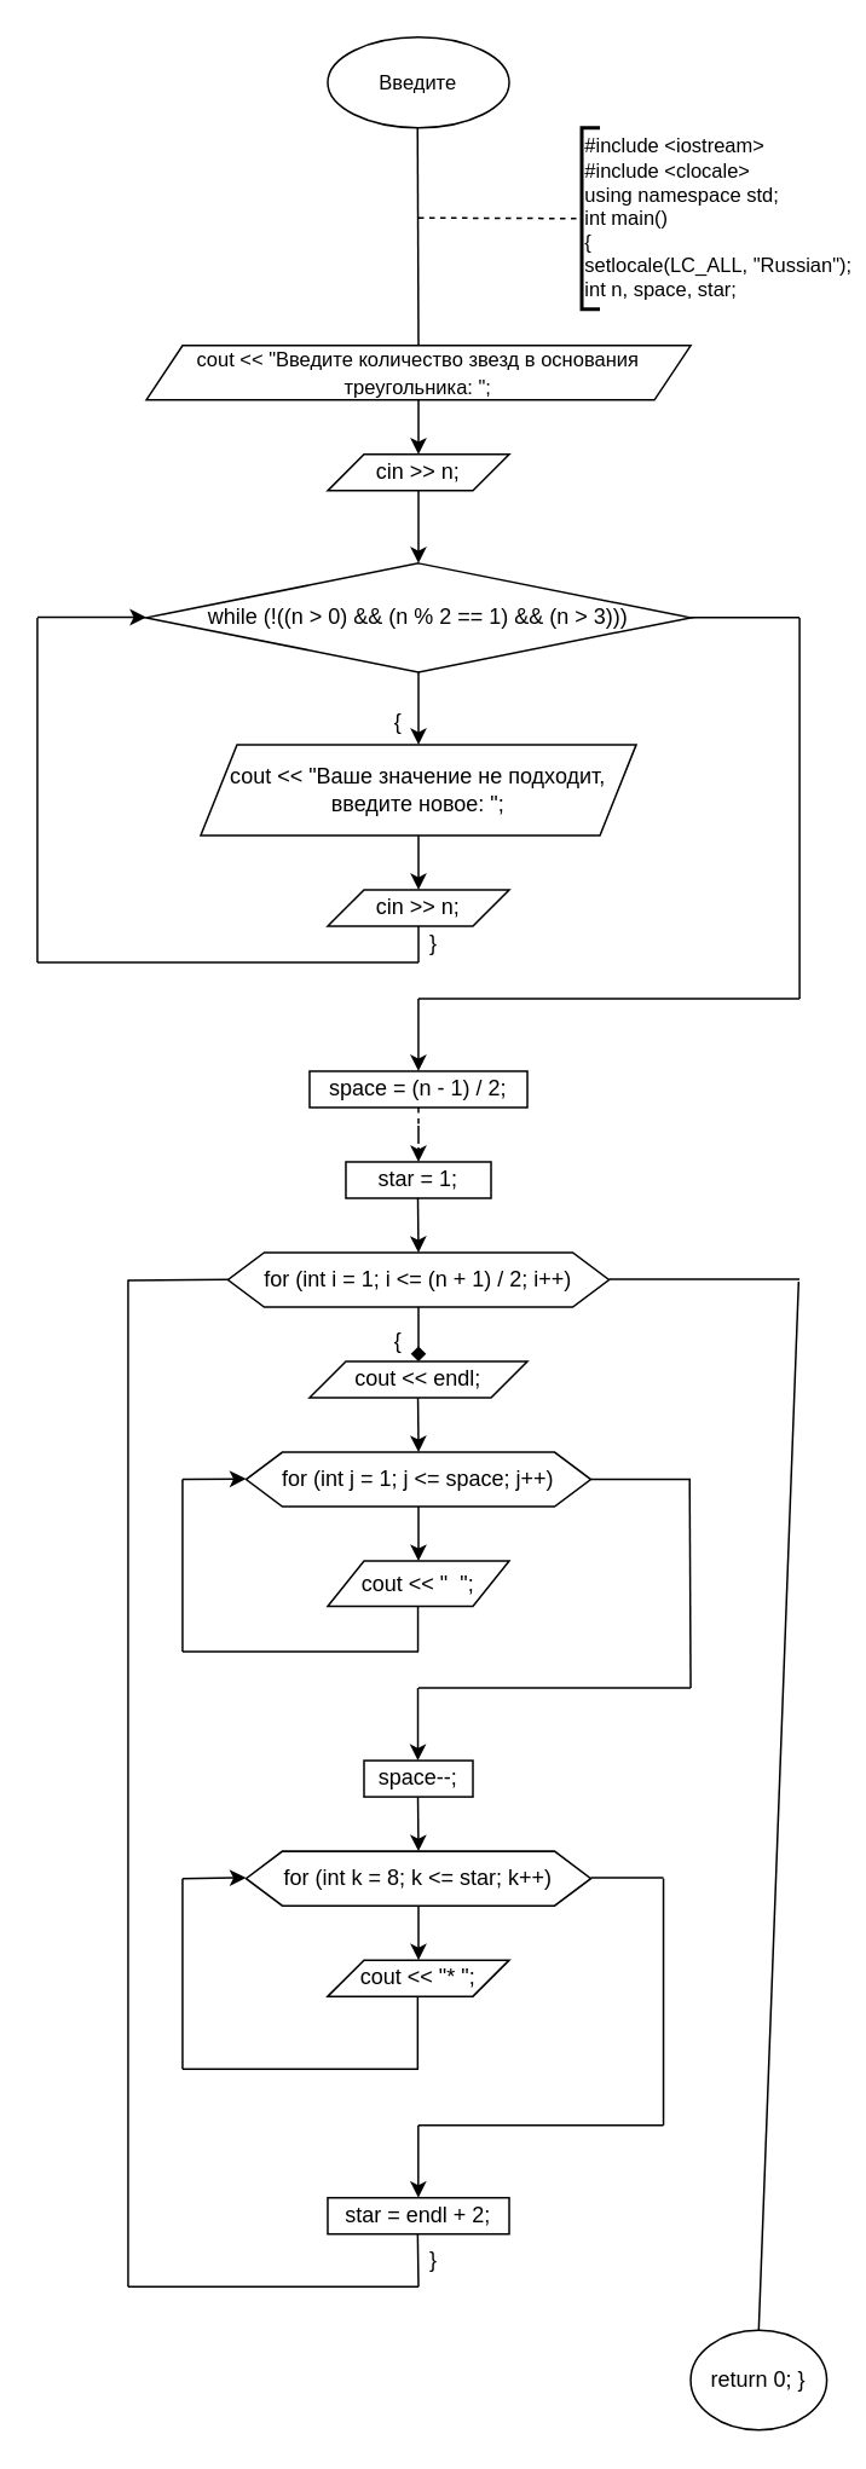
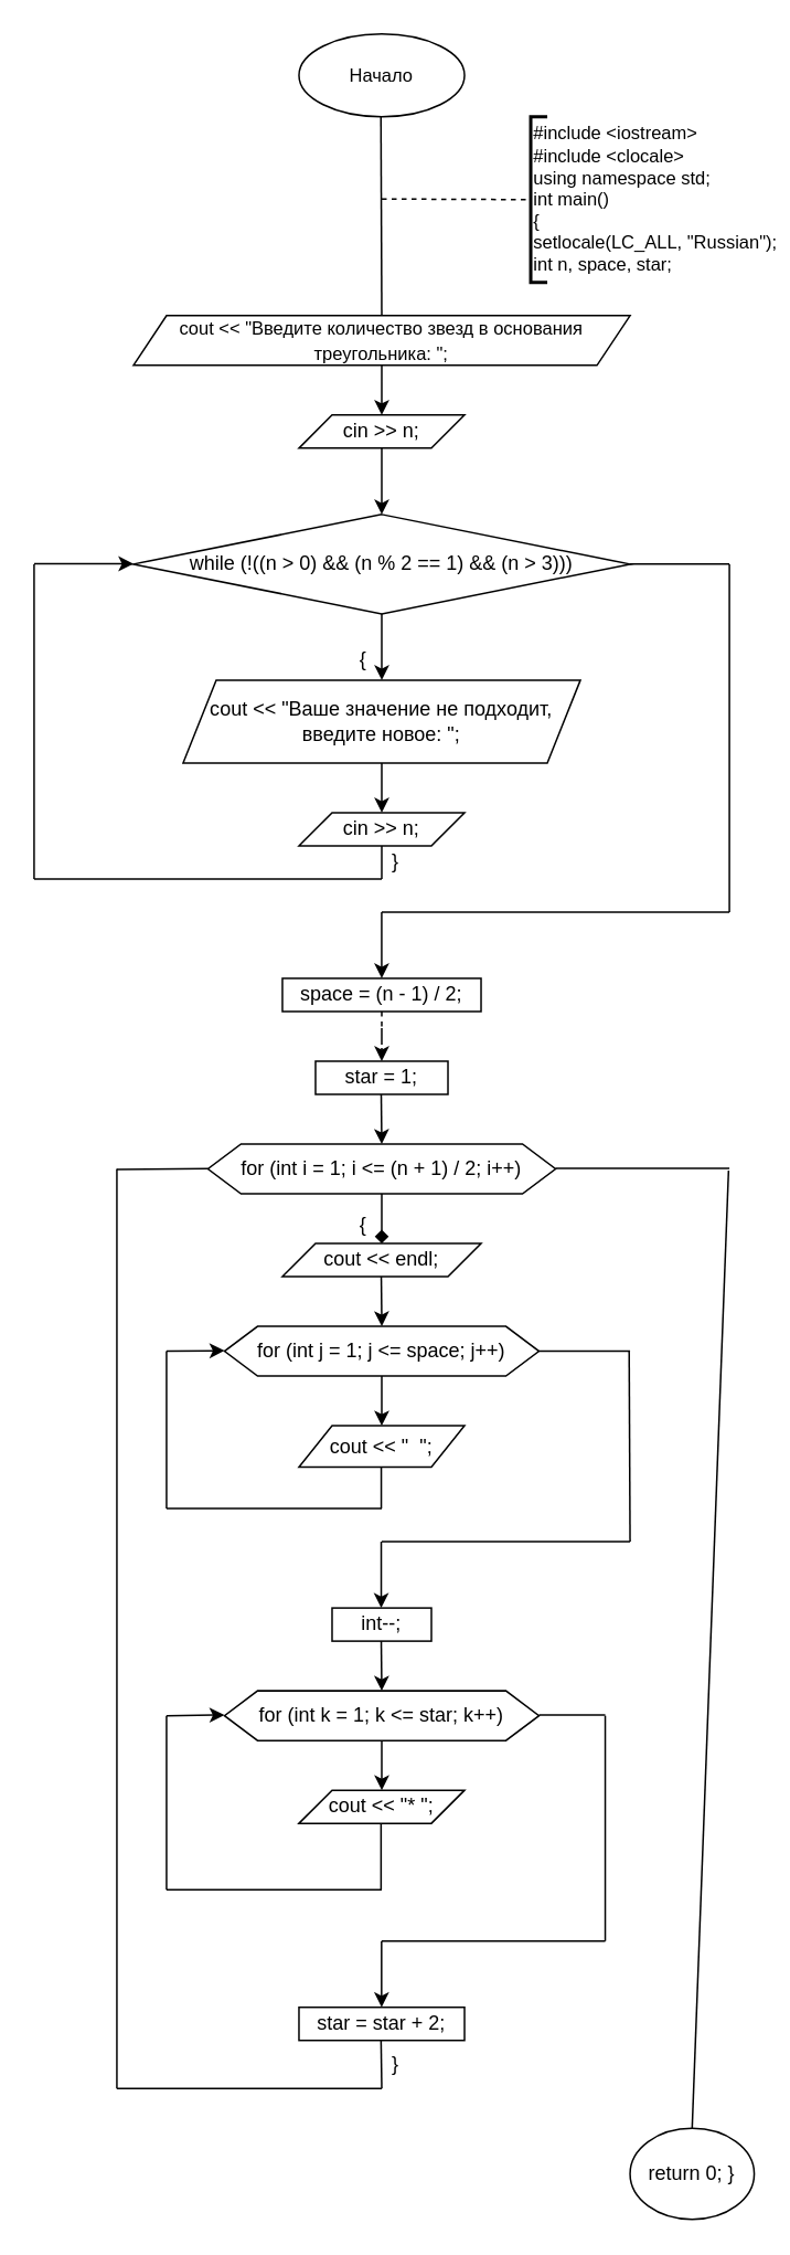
  <mxCell id="0" />
  <mxCell id="1" parent="0" />
- <mxCell id="2" value="&lt;font style=&quot;font-size: 11px;&quot;&gt;Введите&lt;/font&gt;" style="ellipse;whiteSpace=wrap;html=1;fillColor=none;" vertex="1" parent="1"><mxGeometry x="180" y="20" width="100" height="50" as="geometry" /></mxCell>
+ <mxCell id="2" value="&lt;font style=&quot;font-size: 11px;&quot;&gt;Начало&lt;/font&gt;" style="ellipse;whiteSpace=wrap;html=1;fillColor=none;" vertex="1" parent="1"><mxGeometry x="180" y="20" width="100" height="50" as="geometry" /></mxCell>
  <mxCell id="3" value="" style="endArrow=none;html=1;rounded=0;" edge="1" parent="1"><mxGeometry width="50" height="50" relative="1" as="geometry"><mxPoint x="230" y="190" as="sourcePoint" /><mxPoint x="229.5" y="70" as="targetPoint" /></mxGeometry></mxCell>
  <mxCell id="4" value="" style="endArrow=none;dashed=1;html=1;rounded=0;" edge="1" parent="1" target="5"><mxGeometry width="50" height="50" relative="1" as="geometry"><mxPoint x="230" y="119.6" as="sourcePoint" /><mxPoint x="300" y="119.95" as="targetPoint" /></mxGeometry></mxCell>
  <mxCell id="5" value="&lt;div style=&quot;font-size: 11px;&quot;&gt;&lt;div style=&quot;border-color: var(--border-color);&quot;&gt;&lt;font style=&quot;border-color: var(--border-color);&quot;&gt;#include &amp;lt;iostream&amp;gt;&lt;/font&gt;&lt;/div&gt;&lt;div style=&quot;border-color: var(--border-color);&quot;&gt;&lt;font style=&quot;border-color: var(--border-color);&quot;&gt;#include &amp;lt;clocale&amp;gt;&lt;/font&gt;&lt;/div&gt;&lt;div style=&quot;border-color: var(--border-color);&quot;&gt;&lt;font style=&quot;border-color: var(--border-color);&quot;&gt;using namespace std;&lt;/font&gt;&lt;/div&gt;&lt;div style=&quot;border-color: var(--border-color);&quot;&gt;&lt;font style=&quot;border-color: var(--border-color);&quot;&gt;int main()&lt;/font&gt;&lt;/div&gt;&lt;div style=&quot;border-color: var(--border-color);&quot;&gt;&lt;font style=&quot;border-color: var(--border-color);&quot;&gt;{&lt;/font&gt;&lt;/div&gt;&lt;div style=&quot;border-color: var(--border-color);&quot;&gt;&lt;font style=&quot;border-color: var(--border-color);&quot;&gt;setlocale(LC_ALL, &quot;Russian&quot;);&lt;/font&gt;&lt;/div&gt;&lt;div style=&quot;border-color: var(--border-color);&quot;&gt;&lt;span style=&quot;border-color: var(--border-color); background-color: initial;&quot;&gt;int n, space, star;&lt;/span&gt;&lt;/div&gt;&lt;/div&gt;" style="strokeWidth=2;html=1;shape=mxgraph.flowchart.annotation_1;align=left;pointerEvents=1;" vertex="1" parent="1"><mxGeometry x="320" y="70" width="10" height="100" as="geometry" /></mxCell>
  <mxCell id="6" value="" style="edgeStyle=orthogonalEdgeStyle;rounded=0;orthogonalLoop=1;jettySize=auto;html=1;" edge="1" parent="1" source="7" target="9"><mxGeometry relative="1" as="geometry" /></mxCell>
  <mxCell id="7" value="&lt;font style=&quot;font-size: 11px;&quot;&gt;cout &amp;lt;&amp;lt; &quot;Введите количество звезд в основания треугольника: &quot;;&lt;/font&gt;" style="shape=parallelogram;perimeter=parallelogramPerimeter;whiteSpace=wrap;html=1;fixedSize=1;fillColor=none;" vertex="1" parent="1"><mxGeometry x="80" y="190" width="300" height="30" as="geometry" /></mxCell>
  <mxCell id="8" value="" style="edgeStyle=orthogonalEdgeStyle;rounded=0;orthogonalLoop=1;jettySize=auto;html=1;" edge="1" parent="1" source="9" target="11"><mxGeometry relative="1" as="geometry" /></mxCell>
  <mxCell id="9" value="cin &amp;gt;&amp;gt; n;" style="shape=parallelogram;perimeter=parallelogramPerimeter;whiteSpace=wrap;html=1;fixedSize=1;fillColor=none;" vertex="1" parent="1"><mxGeometry x="180" y="250" width="100" height="20" as="geometry" /></mxCell>
  <mxCell id="10" value="" style="edgeStyle=orthogonalEdgeStyle;rounded=0;orthogonalLoop=1;jettySize=auto;html=1;" edge="1" parent="1" source="11" target="13"><mxGeometry relative="1" as="geometry" /></mxCell>
  <mxCell id="11" value="while (!((n &amp;gt; 0) &amp;amp;&amp;amp; (n % 2 == 1) &amp;amp;&amp;amp; (n &amp;gt; 3)))" style="rhombus;whiteSpace=wrap;html=1;fillColor=none;" vertex="1" parent="1"><mxGeometry x="80" y="310" width="300" height="60" as="geometry" /></mxCell>
  <mxCell id="12" value="" style="edgeStyle=orthogonalEdgeStyle;rounded=0;orthogonalLoop=1;jettySize=auto;html=1;" edge="1" parent="1" source="13" target="14"><mxGeometry relative="1" as="geometry" /></mxCell>
  <mxCell id="13" value="cout &amp;lt;&amp;lt; &quot;Ваше значение не подходит, введите новое: &quot;;" style="shape=parallelogram;perimeter=parallelogramPerimeter;whiteSpace=wrap;html=1;fixedSize=1;fillColor=none;size=20;" vertex="1" parent="1"><mxGeometry x="110" y="410" width="240" height="50" as="geometry" /></mxCell>
  <mxCell id="14" value="cin &amp;gt;&amp;gt; n;" style="shape=parallelogram;perimeter=parallelogramPerimeter;whiteSpace=wrap;html=1;fixedSize=1;fillColor=none;" vertex="1" parent="1"><mxGeometry x="180" y="490" width="100" height="20" as="geometry" /></mxCell>
  <mxCell id="15" value="" style="endArrow=none;html=1;rounded=0;" edge="1" parent="1"><mxGeometry width="50" height="50" relative="1" as="geometry"><mxPoint x="230" y="530" as="sourcePoint" /><mxPoint x="230" y="510" as="targetPoint" /></mxGeometry></mxCell>
  <mxCell id="16" value="" style="endArrow=none;html=1;rounded=0;" edge="1" parent="1"><mxGeometry width="50" height="50" relative="1" as="geometry"><mxPoint x="20" y="530" as="sourcePoint" /><mxPoint x="230" y="530" as="targetPoint" /></mxGeometry></mxCell>
  <mxCell id="17" value="" style="endArrow=none;html=1;rounded=0;" edge="1" parent="1"><mxGeometry width="50" height="50" relative="1" as="geometry"><mxPoint x="20" y="530" as="sourcePoint" /><mxPoint x="20" y="340" as="targetPoint" /></mxGeometry></mxCell>
  <mxCell id="18" value="" style="endArrow=classic;html=1;rounded=0;" edge="1" parent="1"><mxGeometry width="50" height="50" relative="1" as="geometry"><mxPoint x="20" y="339.77" as="sourcePoint" /><mxPoint x="80" y="339.77" as="targetPoint" /></mxGeometry></mxCell>
  <mxCell id="19" value="" style="endArrow=none;html=1;rounded=0;" edge="1" parent="1"><mxGeometry width="50" height="50" relative="1" as="geometry"><mxPoint x="380" y="339.91" as="sourcePoint" /><mxPoint x="440" y="339.91" as="targetPoint" /></mxGeometry></mxCell>
  <mxCell id="20" value="" style="endArrow=none;html=1;rounded=0;" edge="1" parent="1"><mxGeometry width="50" height="50" relative="1" as="geometry"><mxPoint x="440" y="550" as="sourcePoint" /><mxPoint x="440" y="340" as="targetPoint" /></mxGeometry></mxCell>
  <mxCell id="21" value="" style="endArrow=none;html=1;rounded=0;" edge="1" parent="1"><mxGeometry width="50" height="50" relative="1" as="geometry"><mxPoint x="230" y="550" as="sourcePoint" /><mxPoint x="440" y="550" as="targetPoint" /></mxGeometry></mxCell>
  <mxCell id="22" value="" style="endArrow=classic;html=1;rounded=0;" edge="1" parent="1"><mxGeometry width="50" height="50" relative="1" as="geometry"><mxPoint x="229.96" y="550" as="sourcePoint" /><mxPoint x="229.96" y="590" as="targetPoint" /></mxGeometry></mxCell>
  <mxCell id="23" value="" style="edgeStyle=orthogonalEdgeStyle;rounded=0;orthogonalLoop=1;jettySize=auto;html=1;dashed=1;" edge="1" parent="1" source="24" target="25"><mxGeometry relative="1" as="geometry" /></mxCell>
  <mxCell id="24" value="space = (n - 1) / 2;" style="rounded=0;whiteSpace=wrap;html=1;fillColor=none;" vertex="1" parent="1"><mxGeometry x="170" y="590" width="120" height="20" as="geometry" /></mxCell>
  <mxCell id="25" value="star = 1;" style="whiteSpace=wrap;html=1;fillColor=none;rounded=0;" vertex="1" parent="1"><mxGeometry x="190" y="640" width="80" height="20" as="geometry" /></mxCell>
  <mxCell id="26" value="" style="edgeStyle=orthogonalEdgeStyle;rounded=0;orthogonalLoop=1;jettySize=auto;html=1;endArrow=diamond;" edge="1" parent="1" source="27" target="29"><mxGeometry relative="1" as="geometry" /></mxCell>
  <mxCell id="27" value="for (int i = 1; i &amp;lt;= (n + 1) / 2; i++)" style="shape=hexagon;perimeter=hexagonPerimeter2;whiteSpace=wrap;html=1;fixedSize=1;fillColor=none;" vertex="1" parent="1"><mxGeometry x="125" y="690" width="210" height="30" as="geometry" /></mxCell>
  <mxCell id="28" value="" style="endArrow=classic;html=1;rounded=0;" edge="1" parent="1"><mxGeometry width="50" height="50" relative="1" as="geometry"><mxPoint x="229.67" y="660" as="sourcePoint" /><mxPoint x="230" y="690" as="targetPoint" /></mxGeometry></mxCell>
  <mxCell id="29" value="cout &amp;lt;&amp;lt; endl;" style="shape=parallelogram;perimeter=parallelogramPerimeter;whiteSpace=wrap;html=1;fixedSize=1;fillColor=none;" vertex="1" parent="1"><mxGeometry x="170" y="750" width="120" height="20" as="geometry" /></mxCell>
  <mxCell id="30" value="" style="endArrow=classic;html=1;rounded=0;" edge="1" parent="1"><mxGeometry width="50" height="50" relative="1" as="geometry"><mxPoint x="229.71" y="770" as="sourcePoint" /><mxPoint x="230.04" y="800" as="targetPoint" /></mxGeometry></mxCell>
  <mxCell id="31" value="" style="edgeStyle=orthogonalEdgeStyle;rounded=0;orthogonalLoop=1;jettySize=auto;html=1;" edge="1" parent="1" source="32" target="33"><mxGeometry relative="1" as="geometry" /></mxCell>
  <mxCell id="32" value="for (int j = 1; j &amp;lt;= space; j++)" style="shape=hexagon;perimeter=hexagonPerimeter2;whiteSpace=wrap;html=1;fixedSize=1;fillColor=none;" vertex="1" parent="1"><mxGeometry x="135" y="800" width="190" height="30" as="geometry" /></mxCell>
  <mxCell id="33" value="cout &amp;lt;&amp;lt; &quot;&amp;nbsp; &quot;;" style="shape=parallelogram;perimeter=parallelogramPerimeter;whiteSpace=wrap;html=1;fixedSize=1;fillColor=none;" vertex="1" parent="1"><mxGeometry x="180" y="860" width="100" height="25" as="geometry" /></mxCell>
  <mxCell id="34" value="" style="endArrow=none;html=1;rounded=0;" edge="1" parent="1"><mxGeometry width="50" height="50" relative="1" as="geometry"><mxPoint x="229.71" y="910" as="sourcePoint" /><mxPoint x="229.71" y="885" as="targetPoint" /></mxGeometry></mxCell>
  <mxCell id="35" value="" style="endArrow=none;html=1;rounded=0;" edge="1" parent="1"><mxGeometry width="50" height="50" relative="1" as="geometry"><mxPoint x="100" y="910" as="sourcePoint" /><mxPoint x="230" y="910" as="targetPoint" /></mxGeometry></mxCell>
  <mxCell id="36" value="" style="endArrow=none;html=1;rounded=0;" edge="1" parent="1"><mxGeometry width="50" height="50" relative="1" as="geometry"><mxPoint x="100" y="910" as="sourcePoint" /><mxPoint x="100" y="815" as="targetPoint" /></mxGeometry></mxCell>
  <mxCell id="37" value="" style="endArrow=classic;html=1;rounded=0;" edge="1" parent="1"><mxGeometry width="50" height="50" relative="1" as="geometry"><mxPoint x="100" y="815" as="sourcePoint" /><mxPoint x="135" y="814.71" as="targetPoint" /></mxGeometry></mxCell>
  <mxCell id="38" value="" style="endArrow=none;html=1;rounded=0;" edge="1" parent="1"><mxGeometry width="50" height="50" relative="1" as="geometry"><mxPoint x="325" y="814.96" as="sourcePoint" /><mxPoint x="380" y="815" as="targetPoint" /></mxGeometry></mxCell>
  <mxCell id="39" value="" style="endArrow=none;html=1;rounded=0;" edge="1" parent="1"><mxGeometry width="50" height="50" relative="1" as="geometry"><mxPoint x="380" y="930" as="sourcePoint" /><mxPoint x="379.44" y="815" as="targetPoint" /></mxGeometry></mxCell>
  <mxCell id="40" value="" style="endArrow=none;html=1;rounded=0;" edge="1" parent="1"><mxGeometry width="50" height="50" relative="1" as="geometry"><mxPoint x="230" y="930" as="sourcePoint" /><mxPoint x="380" y="930" as="targetPoint" /></mxGeometry></mxCell>
  <mxCell id="41" value="" style="endArrow=classic;html=1;rounded=0;" edge="1" parent="1"><mxGeometry width="50" height="50" relative="1" as="geometry"><mxPoint x="229.69" y="930" as="sourcePoint" /><mxPoint x="229.69" y="970" as="targetPoint" /></mxGeometry></mxCell>
- <mxCell id="42" value="space--;" style="rounded=0;whiteSpace=wrap;html=1;fillColor=none;" vertex="1" parent="1"><mxGeometry x="200" y="970" width="60" height="20" as="geometry" /></mxCell>
+ <mxCell id="42" value="int--;" style="rounded=0;whiteSpace=wrap;html=1;fillColor=none;" vertex="1" parent="1"><mxGeometry x="200" y="970" width="60" height="20" as="geometry" /></mxCell>
  <mxCell id="43" value="" style="endArrow=classic;html=1;rounded=0;" edge="1" parent="1"><mxGeometry width="50" height="50" relative="1" as="geometry"><mxPoint x="229.69" y="990" as="sourcePoint" /><mxPoint x="230" y="1020" as="targetPoint" /></mxGeometry></mxCell>
  <mxCell id="44" value="" style="edgeStyle=orthogonalEdgeStyle;rounded=0;orthogonalLoop=1;jettySize=auto;html=1;" edge="1" parent="1" source="45" target="46"><mxGeometry relative="1" as="geometry" /></mxCell>
- <mxCell id="45" value="for (int k = 8; k &amp;lt;= star; k++)" style="shape=hexagon;perimeter=hexagonPerimeter2;whiteSpace=wrap;html=1;fixedSize=1;fillColor=none;" vertex="1" parent="1"><mxGeometry x="135" y="1020" width="190" height="30" as="geometry" /></mxCell>
+ <mxCell id="45" value="for (int k = 1; k &amp;lt;= star; k++)" style="shape=hexagon;perimeter=hexagonPerimeter2;whiteSpace=wrap;html=1;fixedSize=1;fillColor=none;" vertex="1" parent="1"><mxGeometry x="135" y="1020" width="190" height="30" as="geometry" /></mxCell>
  <mxCell id="46" value="cout &amp;lt;&amp;lt; &quot;* &quot;;" style="shape=parallelogram;perimeter=parallelogramPerimeter;whiteSpace=wrap;html=1;fixedSize=1;fillColor=none;" vertex="1" parent="1"><mxGeometry x="180" y="1080" width="100" height="20" as="geometry" /></mxCell>
- <mxCell id="47" value="star = endl + 2;" style="whiteSpace=wrap;html=1;fillColor=none;" vertex="1" parent="1"><mxGeometry x="180" y="1211" width="100" height="20" as="geometry" /></mxCell>
+ <mxCell id="47" value="star = star + 2;" style="whiteSpace=wrap;html=1;fillColor=none;" vertex="1" parent="1"><mxGeometry x="180" y="1211" width="100" height="20" as="geometry" /></mxCell>
  <mxCell id="48" value="" style="endArrow=none;html=1;rounded=0;" edge="1" parent="1"><mxGeometry width="50" height="50" relative="1" as="geometry"><mxPoint x="365" y="1034.6" as="sourcePoint" /><mxPoint x="325" y="1034.6" as="targetPoint" /></mxGeometry></mxCell>
  <mxCell id="49" value="" style="endArrow=none;html=1;rounded=0;" edge="1" parent="1"><mxGeometry width="50" height="50" relative="1" as="geometry"><mxPoint x="70" y="1260" as="sourcePoint" /><mxPoint x="230" y="1260" as="targetPoint" /></mxGeometry></mxCell>
  <mxCell id="50" value="" style="endArrow=none;html=1;rounded=0;" edge="1" parent="1"><mxGeometry width="50" height="50" relative="1" as="geometry"><mxPoint x="70" y="1260" as="sourcePoint" /><mxPoint x="70" y="705" as="targetPoint" /></mxGeometry></mxCell>
  <mxCell id="51" value="" style="endArrow=none;html=1;rounded=0;" edge="1" parent="1"><mxGeometry width="50" height="50" relative="1" as="geometry"><mxPoint x="70" y="705.25" as="sourcePoint" /><mxPoint x="125" y="704.75" as="targetPoint" /></mxGeometry></mxCell>
  <mxCell id="52" value="" style="endArrow=none;html=1;rounded=0;" edge="1" parent="1"><mxGeometry width="50" height="50" relative="1" as="geometry"><mxPoint x="335" y="704.71" as="sourcePoint" /><mxPoint x="440" y="704.71" as="targetPoint" /></mxGeometry></mxCell>
  <mxCell id="53" value="" style="endArrow=none;html=1;rounded=0;exitX=0.5;exitY=0;exitDx=0;exitDy=0;" edge="1" parent="1" source="54"><mxGeometry width="50" height="50" relative="1" as="geometry"><mxPoint x="440" y="1280" as="sourcePoint" /><mxPoint x="439.5" y="706" as="targetPoint" /></mxGeometry></mxCell>
  <mxCell id="54" value="return 0; }" style="ellipse;whiteSpace=wrap;html=1;fillColor=none;" vertex="1" parent="1"><mxGeometry x="380" y="1284" width="75" height="55" as="geometry" /></mxCell>
  <mxCell id="55" value="{" style="text;html=1;strokeColor=none;fillColor=none;align=center;verticalAlign=middle;whiteSpace=wrap;rounded=0;" vertex="1" parent="1"><mxGeometry x="214" y="383" width="10" height="30" as="geometry" /></mxCell>
  <mxCell id="56" value="}" style="text;html=1;strokeColor=none;fillColor=none;align=center;verticalAlign=middle;whiteSpace=wrap;rounded=0;" vertex="1" parent="1"><mxGeometry x="232" y="505" width="13" height="30" as="geometry" /></mxCell>
  <mxCell id="57" value="{" style="text;html=1;strokeColor=none;fillColor=none;align=center;verticalAlign=middle;whiteSpace=wrap;rounded=0;" vertex="1" parent="1"><mxGeometry x="214" y="724" width="10" height="30" as="geometry" /></mxCell>
  <mxCell id="58" value="" style="endArrow=none;html=1;rounded=0;" edge="1" parent="1"><mxGeometry width="50" height="50" relative="1" as="geometry"><mxPoint x="229.57" y="1140" as="sourcePoint" /><mxPoint x="229.57" y="1100" as="targetPoint" /></mxGeometry></mxCell>
  <mxCell id="59" value="" style="endArrow=none;html=1;rounded=0;" edge="1" parent="1"><mxGeometry width="50" height="50" relative="1" as="geometry"><mxPoint x="100" y="1140" as="sourcePoint" /><mxPoint x="230" y="1140" as="targetPoint" /></mxGeometry></mxCell>
  <mxCell id="60" value="" style="endArrow=none;html=1;rounded=0;" edge="1" parent="1"><mxGeometry width="50" height="50" relative="1" as="geometry"><mxPoint x="100" y="1140" as="sourcePoint" /><mxPoint x="100" y="1035" as="targetPoint" /></mxGeometry></mxCell>
  <mxCell id="61" value="" style="endArrow=classic;html=1;rounded=0;" edge="1" parent="1"><mxGeometry width="50" height="50" relative="1" as="geometry"><mxPoint x="100" y="1035" as="sourcePoint" /><mxPoint x="135" y="1034.57" as="targetPoint" /></mxGeometry></mxCell>
  <mxCell id="62" value="" style="endArrow=none;html=1;rounded=0;" edge="1" parent="1"><mxGeometry width="50" height="50" relative="1" as="geometry"><mxPoint x="365" y="1171" as="sourcePoint" /><mxPoint x="365" y="1035" as="targetPoint" /></mxGeometry></mxCell>
  <mxCell id="63" value="" style="endArrow=none;html=1;rounded=0;" edge="1" parent="1"><mxGeometry width="50" height="50" relative="1" as="geometry"><mxPoint x="230" y="1171" as="sourcePoint" /><mxPoint x="365" y="1171" as="targetPoint" /></mxGeometry></mxCell>
  <mxCell id="64" value="" style="endArrow=classic;html=1;rounded=0;" edge="1" parent="1"><mxGeometry width="50" height="50" relative="1" as="geometry"><mxPoint x="229.89" y="1171" as="sourcePoint" /><mxPoint x="229.89" y="1211" as="targetPoint" /></mxGeometry></mxCell>
  <mxCell id="65" value="" style="endArrow=none;html=1;rounded=0;" edge="1" parent="1"><mxGeometry width="50" height="50" relative="1" as="geometry"><mxPoint x="230" y="1260" as="sourcePoint" /><mxPoint x="229.57" y="1231" as="targetPoint" /></mxGeometry></mxCell>
  <mxCell id="66" value="}" style="text;html=1;strokeColor=none;fillColor=none;align=center;verticalAlign=middle;whiteSpace=wrap;rounded=0;" vertex="1" parent="1"><mxGeometry x="232" y="1231" width="13" height="30" as="geometry" /></mxCell>
